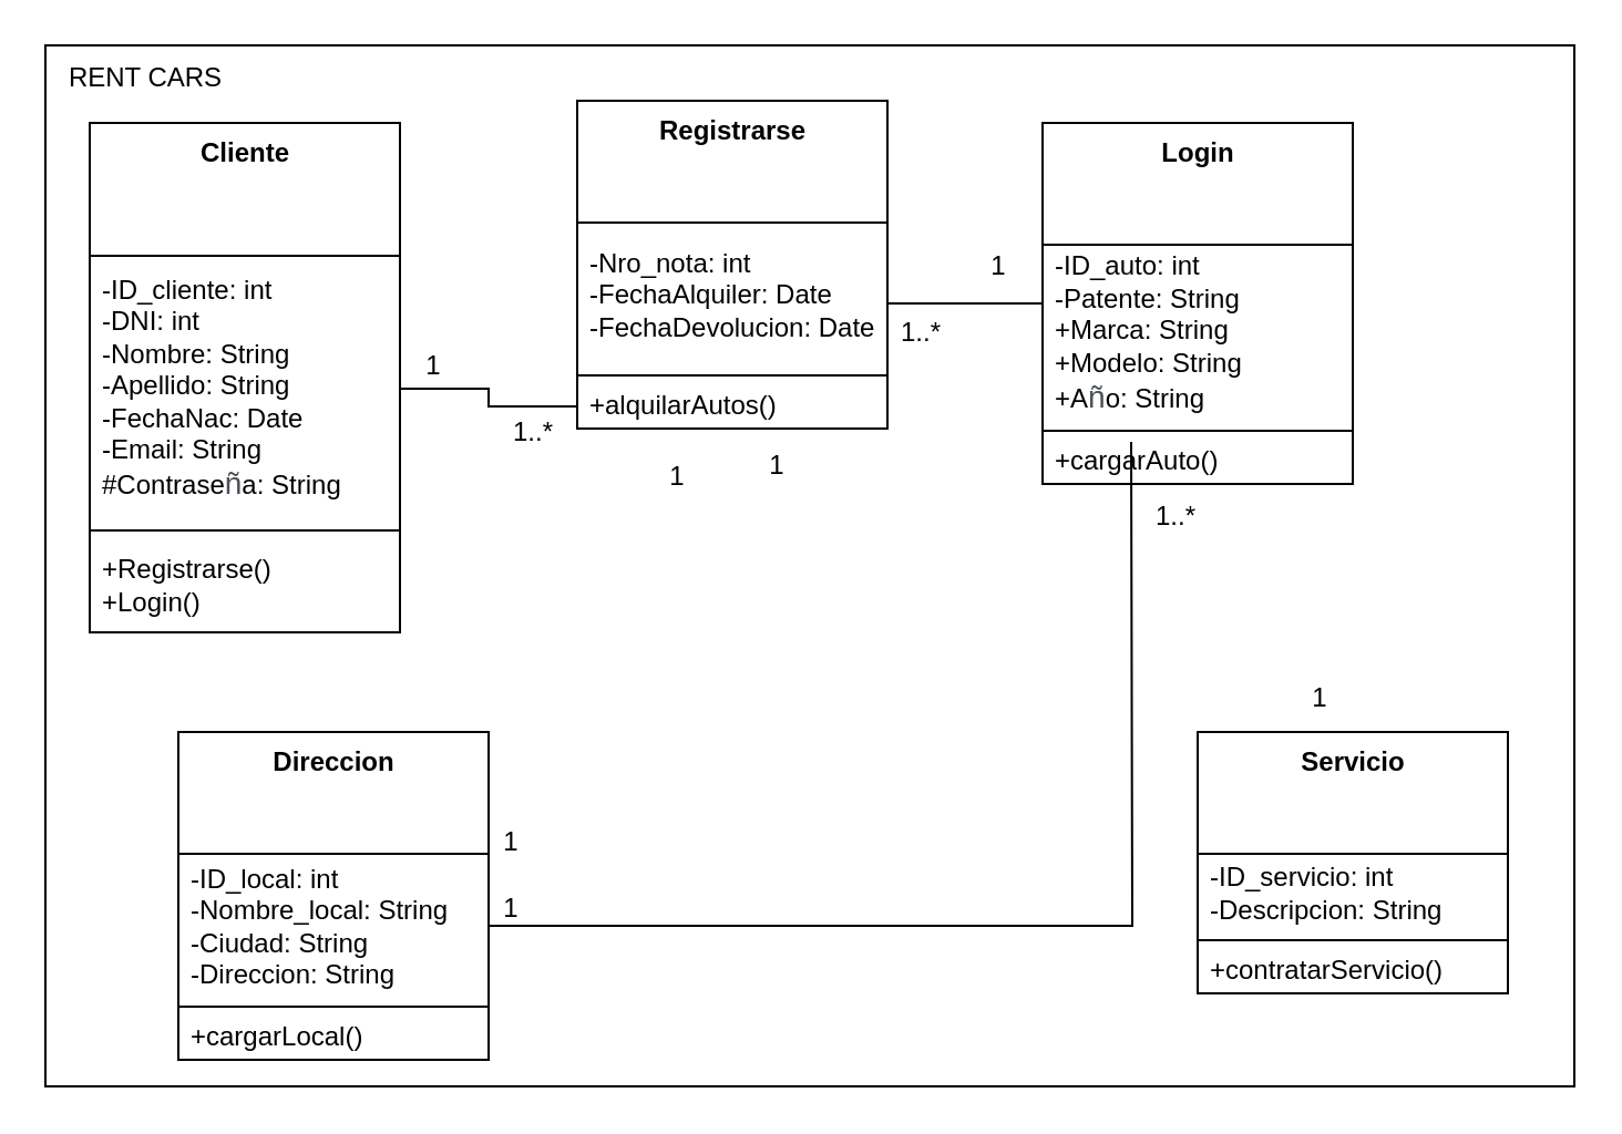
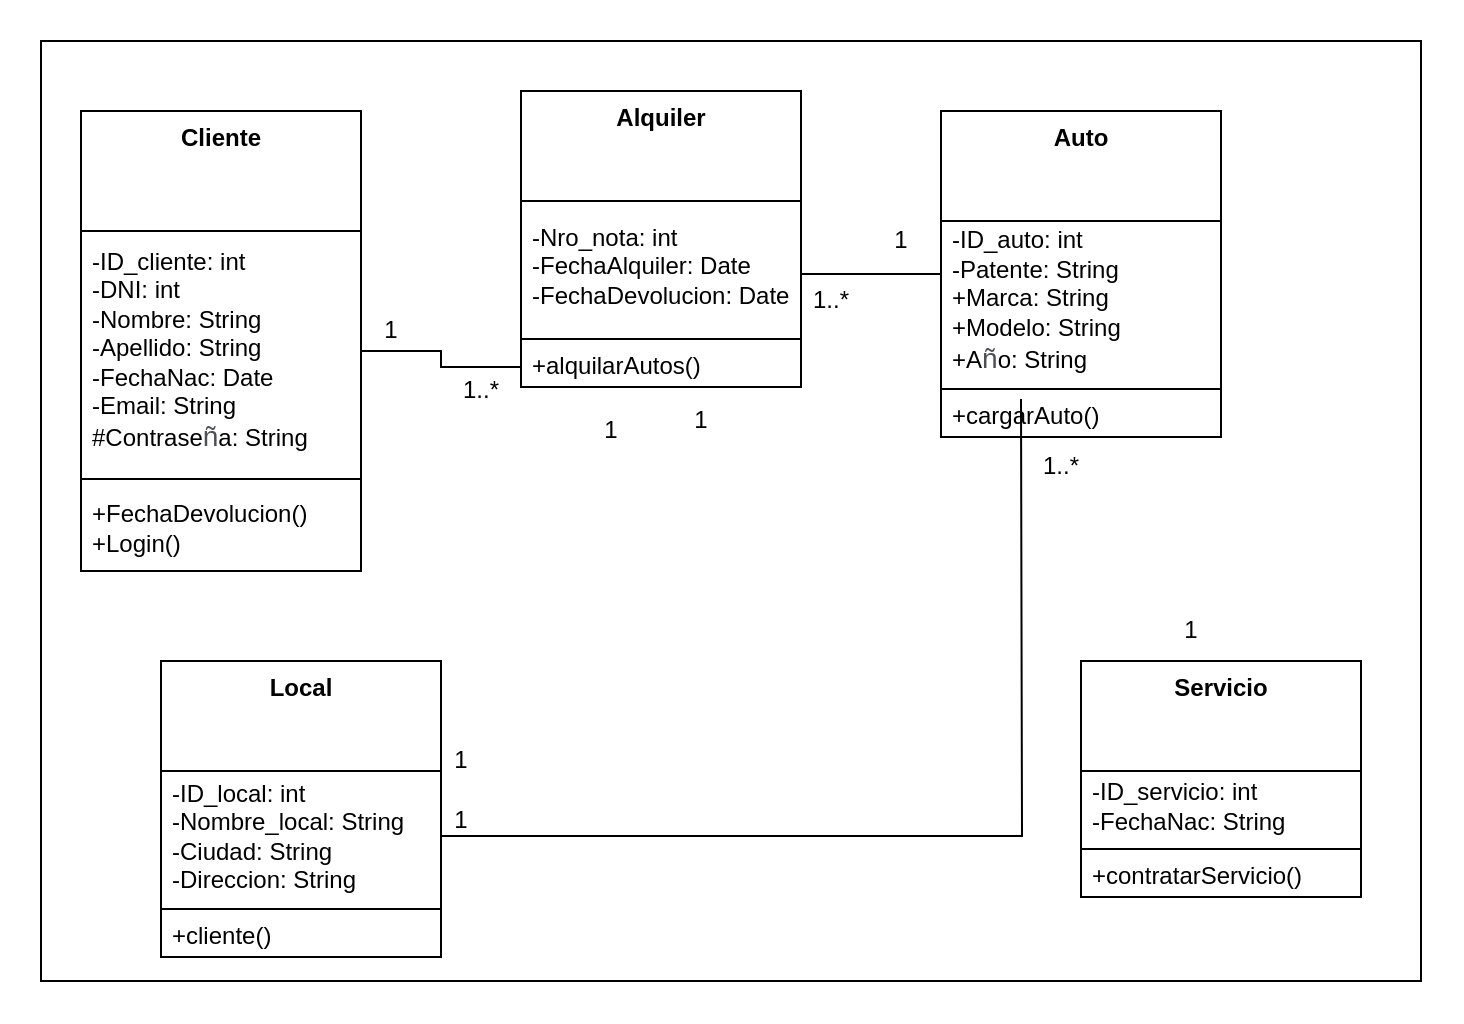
  <mxCell id="0" />
  <mxCell id="1" parent="0" />
  <mxCell id="2" value="&lt;b&gt;Cliente&lt;/b&gt;" style="swimlane;fontStyle=0;align=center;verticalAlign=top;childLayout=stackLayout;horizontal=1;startSize=60;horizontalStack=0;resizeParent=1;resizeParentMax=0;resizeLast=0;collapsible=0;marginBottom=0;html=1;" vertex="1" parent="1"><mxGeometry x="40" y="55" width="140" height="230" as="geometry" /></mxCell>
  <mxCell id="3" value="-ID_cliente: int&lt;br&gt;-DNI: int&lt;br&gt;-Nombre: String&lt;br&gt;-Apellido: String&lt;br&gt;-FechaNac: Date&amp;nbsp;&lt;br&gt;-Email: String&lt;br&gt;#Contrase&lt;span style=&quot;color: rgb(77, 81, 86); font-family: arial, sans-serif; font-size: 14px; background-color: rgb(255, 255, 255);&quot;&gt;ñ&lt;/span&gt;a: String" style="text;html=1;strokeColor=none;fillColor=none;align=left;verticalAlign=middle;spacingLeft=4;spacingRight=4;overflow=hidden;rotatable=0;points=[[0,0.5],[1,0.5]];portConstraint=eastwest;" vertex="1" parent="2"><mxGeometry y="60" width="140" height="120" as="geometry" /></mxCell>
  <mxCell id="4" value="" style="line;strokeWidth=1;fillColor=none;align=left;verticalAlign=middle;spacingTop=-1;spacingLeft=3;spacingRight=3;rotatable=0;labelPosition=right;points=[];portConstraint=eastwest;" vertex="1" parent="2"><mxGeometry y="180" width="140" height="8" as="geometry" /></mxCell>
- <mxCell id="5" value="+Registrarse()&lt;br&gt;+Login()" style="text;html=1;strokeColor=none;fillColor=none;align=left;verticalAlign=middle;spacingLeft=4;spacingRight=4;overflow=hidden;rotatable=0;points=[[0,0.5],[1,0.5]];portConstraint=eastwest;" vertex="1" parent="2"><mxGeometry y="188" width="140" height="42" as="geometry" /></mxCell>
- <mxCell id="6" value="&lt;b&gt;Direccion&lt;/b&gt;" style="swimlane;fontStyle=0;align=center;verticalAlign=top;childLayout=stackLayout;horizontal=1;startSize=55;horizontalStack=0;resizeParent=1;resizeParentMax=0;resizeLast=0;collapsible=0;marginBottom=0;html=1;" vertex="1" parent="1"><mxGeometry x="80" y="330" width="140" height="148" as="geometry" /></mxCell>
+ <mxCell id="5" value="+FechaDevolucion()&lt;br&gt;+Login()" style="text;html=1;strokeColor=none;fillColor=none;align=left;verticalAlign=middle;spacingLeft=4;spacingRight=4;overflow=hidden;rotatable=0;points=[[0,0.5],[1,0.5]];portConstraint=eastwest;" vertex="1" parent="2"><mxGeometry y="188" width="140" height="42" as="geometry" /></mxCell>
+ <mxCell id="6" value="&lt;b&gt;Local&lt;/b&gt;" style="swimlane;fontStyle=0;align=center;verticalAlign=top;childLayout=stackLayout;horizontal=1;startSize=55;horizontalStack=0;resizeParent=1;resizeParentMax=0;resizeLast=0;collapsible=0;marginBottom=0;html=1;" vertex="1" parent="1"><mxGeometry x="80" y="330" width="140" height="148" as="geometry" /></mxCell>
  <mxCell id="7" value="-ID_local: int&lt;br&gt;-Nombre_local: String&lt;br&gt;-Ciudad: String&lt;br&gt;-Direccion: String" style="text;html=1;strokeColor=none;fillColor=none;align=left;verticalAlign=middle;spacingLeft=4;spacingRight=4;overflow=hidden;rotatable=0;points=[[0,0.5],[1,0.5]];portConstraint=eastwest;" vertex="1" parent="6"><mxGeometry y="55" width="140" height="65" as="geometry" /></mxCell>
  <mxCell id="8" value="" style="line;strokeWidth=1;fillColor=none;align=left;verticalAlign=middle;spacingTop=-1;spacingLeft=3;spacingRight=3;rotatable=0;labelPosition=right;points=[];portConstraint=eastwest;" vertex="1" parent="6"><mxGeometry y="120" width="140" height="8" as="geometry" /></mxCell>
- <mxCell id="9" value="+cargarLocal()" style="text;html=1;strokeColor=none;fillColor=none;align=left;verticalAlign=middle;spacingLeft=4;spacingRight=4;overflow=hidden;rotatable=0;points=[[0,0.5],[1,0.5]];portConstraint=eastwest;" vertex="1" parent="6"><mxGeometry y="128" width="140" height="20" as="geometry" /></mxCell>
+ <mxCell id="9" value="+cliente()" style="text;html=1;strokeColor=none;fillColor=none;align=left;verticalAlign=middle;spacingLeft=4;spacingRight=4;overflow=hidden;rotatable=0;points=[[0,0.5],[1,0.5]];portConstraint=eastwest;" vertex="1" parent="6"><mxGeometry y="128" width="140" height="20" as="geometry" /></mxCell>
  <mxCell id="10" value="&lt;b&gt;Servicio&lt;/b&gt;" style="swimlane;fontStyle=0;align=center;verticalAlign=top;childLayout=stackLayout;horizontal=1;startSize=55;horizontalStack=0;resizeParent=1;resizeParentMax=0;resizeLast=0;collapsible=0;marginBottom=0;html=1;" vertex="1" parent="1"><mxGeometry x="540" y="330" width="140" height="118" as="geometry" /></mxCell>
- <mxCell id="11" value="-ID_servicio: int&lt;br&gt;-Descripcion: String" style="text;html=1;strokeColor=none;fillColor=none;align=left;verticalAlign=middle;spacingLeft=4;spacingRight=4;overflow=hidden;rotatable=0;points=[[0,0.5],[1,0.5]];portConstraint=eastwest;" vertex="1" parent="10"><mxGeometry y="55" width="140" height="35" as="geometry" /></mxCell>
+ <mxCell id="11" value="-ID_servicio: int&lt;br&gt;-FechaNac: String" style="text;html=1;strokeColor=none;fillColor=none;align=left;verticalAlign=middle;spacingLeft=4;spacingRight=4;overflow=hidden;rotatable=0;points=[[0,0.5],[1,0.5]];portConstraint=eastwest;" vertex="1" parent="10"><mxGeometry y="55" width="140" height="35" as="geometry" /></mxCell>
  <mxCell id="12" value="" style="line;strokeWidth=1;fillColor=none;align=left;verticalAlign=middle;spacingTop=-1;spacingLeft=3;spacingRight=3;rotatable=0;labelPosition=right;points=[];portConstraint=eastwest;" vertex="1" parent="10"><mxGeometry y="90" width="140" height="8" as="geometry" /></mxCell>
  <mxCell id="13" value="+contratarServicio()" style="text;html=1;strokeColor=none;fillColor=none;align=left;verticalAlign=middle;spacingLeft=4;spacingRight=4;overflow=hidden;rotatable=0;points=[[0,0.5],[1,0.5]];portConstraint=eastwest;" vertex="1" parent="10"><mxGeometry y="98" width="140" height="20" as="geometry" /></mxCell>
  <mxCell id="14" style="edgeStyle=orthogonalEdgeStyle;rounded=0;orthogonalLoop=1;jettySize=auto;html=1;endArrow=none;endFill=0;" edge="1" parent="1" source="15" target="21"><mxGeometry relative="1" as="geometry"><mxPoint x="392.1" y="207.75" as="targetPoint" /><Array as="points"><mxPoint x="392" y="112" /><mxPoint x="392" y="128" /></Array></mxGeometry></mxCell>
- <mxCell id="15" value="&lt;b&gt;Login&lt;/b&gt;" style="swimlane;fontStyle=0;align=center;verticalAlign=top;childLayout=stackLayout;horizontal=1;startSize=55;horizontalStack=0;resizeParent=1;resizeParentMax=0;resizeLast=0;collapsible=0;marginBottom=0;html=1;" vertex="1" parent="1"><mxGeometry x="470" y="55" width="140" height="163" as="geometry" /></mxCell>
+ <mxCell id="15" value="&lt;b&gt;Auto&lt;/b&gt;" style="swimlane;fontStyle=0;align=center;verticalAlign=top;childLayout=stackLayout;horizontal=1;startSize=55;horizontalStack=0;resizeParent=1;resizeParentMax=0;resizeLast=0;collapsible=0;marginBottom=0;html=1;" vertex="1" parent="1"><mxGeometry x="470" y="55" width="140" height="163" as="geometry" /></mxCell>
  <mxCell id="16" value="-ID_auto: int&lt;br&gt;-Patente: String&lt;br&gt;+Marca: String&lt;br&gt;+Modelo: String&lt;br&gt;+A&lt;span style=&quot;color: rgb(77, 81, 86); font-family: arial, sans-serif; font-size: 14px; background-color: rgb(255, 255, 255);&quot;&gt;ñ&lt;/span&gt;o: String" style="text;html=1;strokeColor=none;fillColor=none;align=left;verticalAlign=middle;spacingLeft=4;spacingRight=4;overflow=hidden;rotatable=0;points=[[0,0.5],[1,0.5]];portConstraint=eastwest;" vertex="1" parent="15"><mxGeometry y="55" width="140" height="80" as="geometry" /></mxCell>
  <mxCell id="17" value="" style="line;strokeWidth=1;fillColor=none;align=left;verticalAlign=middle;spacingTop=-1;spacingLeft=3;spacingRight=3;rotatable=0;labelPosition=right;points=[];portConstraint=eastwest;" vertex="1" parent="15"><mxGeometry y="135" width="140" height="8" as="geometry" /></mxCell>
  <mxCell id="18" value="+cargarAuto()" style="text;html=1;strokeColor=none;fillColor=none;align=left;verticalAlign=middle;spacingLeft=4;spacingRight=4;overflow=hidden;rotatable=0;points=[[0,0.5],[1,0.5]];portConstraint=eastwest;" vertex="1" parent="15"><mxGeometry y="143" width="140" height="20" as="geometry" /></mxCell>
  <mxCell id="19" style="edgeStyle=orthogonalEdgeStyle;rounded=0;orthogonalLoop=1;jettySize=auto;html=1;endArrow=none;endFill=0;" edge="1" parent="1" source="3" target="23"><mxGeometry relative="1" as="geometry"><mxPoint x="240" y="175" as="targetPoint" /></mxGeometry></mxCell>
- <mxCell id="20" value="&lt;b&gt;Registrarse&lt;/b&gt;&lt;br&gt;" style="swimlane;fontStyle=0;align=center;verticalAlign=top;childLayout=stackLayout;horizontal=1;startSize=55;horizontalStack=0;resizeParent=1;resizeParentMax=0;resizeLast=0;collapsible=0;marginBottom=0;html=1;fillColor=none;" vertex="1" parent="1"><mxGeometry x="260" y="45" width="140" height="148" as="geometry" /></mxCell>
+ <mxCell id="20" value="&lt;b&gt;Alquiler&lt;/b&gt;&lt;br&gt;" style="swimlane;fontStyle=0;align=center;verticalAlign=top;childLayout=stackLayout;horizontal=1;startSize=55;horizontalStack=0;resizeParent=1;resizeParentMax=0;resizeLast=0;collapsible=0;marginBottom=0;html=1;fillColor=none;" vertex="1" parent="1"><mxGeometry x="260" y="45" width="140" height="148" as="geometry" /></mxCell>
  <mxCell id="21" value="-Nro_nota: int&lt;br&gt;-FechaAlquiler: Date&lt;br&gt;-FechaDevolucion: Date" style="text;html=1;strokeColor=none;fillColor=none;align=left;verticalAlign=middle;spacingLeft=4;spacingRight=4;overflow=hidden;rotatable=0;points=[[0,0.5],[1,0.5]];portConstraint=eastwest;" vertex="1" parent="20"><mxGeometry y="55" width="140" height="65" as="geometry" /></mxCell>
  <mxCell id="22" value="" style="line;strokeWidth=1;fillColor=none;align=left;verticalAlign=middle;spacingTop=-1;spacingLeft=3;spacingRight=3;rotatable=0;labelPosition=right;points=[];portConstraint=eastwest;" vertex="1" parent="20"><mxGeometry y="120" width="140" height="8" as="geometry" /></mxCell>
  <mxCell id="23" value="+alquilarAutos()" style="text;html=1;strokeColor=none;fillColor=none;align=left;verticalAlign=middle;spacingLeft=4;spacingRight=4;overflow=hidden;rotatable=0;points=[[0,0.5],[1,0.5]];portConstraint=eastwest;" vertex="1" parent="20"><mxGeometry y="128" width="140" height="20" as="geometry" /></mxCell>
  <mxCell id="24" value="1" style="text;html=1;align=center;verticalAlign=middle;resizable=0;points=[];autosize=1;strokeColor=none;fillColor=none;" vertex="1" parent="1"><mxGeometry x="180" y="150" width="30" height="30" as="geometry" /></mxCell>
  <mxCell id="25" value="1..*" style="text;html=1;align=center;verticalAlign=middle;resizable=0;points=[];autosize=1;strokeColor=none;fillColor=none;" vertex="1" parent="1"><mxGeometry x="220" y="180" width="40" height="30" as="geometry" /></mxCell>
  <mxCell id="26" value="1" style="text;html=1;align=center;verticalAlign=middle;resizable=0;points=[];autosize=1;strokeColor=none;fillColor=none;" vertex="1" parent="1"><mxGeometry x="335" y="195" width="30" height="30" as="geometry" /></mxCell>
  <mxCell id="27" value="1" style="text;html=1;align=center;verticalAlign=middle;resizable=0;points=[];autosize=1;strokeColor=none;fillColor=none;" vertex="1" parent="1"><mxGeometry x="580" y="300" width="30" height="30" as="geometry" /></mxCell>
  <mxCell id="28" value="1" style="text;html=1;align=center;verticalAlign=middle;resizable=0;points=[];autosize=1;strokeColor=none;fillColor=none;" vertex="1" parent="1"><mxGeometry x="215" y="365" width="30" height="30" as="geometry" /></mxCell>
  <mxCell id="29" value="1" style="text;html=1;align=center;verticalAlign=middle;resizable=0;points=[];autosize=1;strokeColor=none;fillColor=none;" vertex="1" parent="1"><mxGeometry x="290" y="200" width="30" height="30" as="geometry" /></mxCell>
  <mxCell id="30" value="1" style="text;html=1;align=center;verticalAlign=middle;resizable=0;points=[];autosize=1;strokeColor=none;fillColor=none;" vertex="1" parent="1"><mxGeometry x="435" y="105" width="30" height="30" as="geometry" /></mxCell>
  <mxCell id="31" value="1..*" style="text;html=1;align=center;verticalAlign=middle;resizable=0;points=[];autosize=1;strokeColor=none;fillColor=none;" vertex="1" parent="1"><mxGeometry x="395" y="135" width="40" height="30" as="geometry" /></mxCell>
  <mxCell id="32" style="edgeStyle=orthogonalEdgeStyle;rounded=0;orthogonalLoop=1;jettySize=auto;html=1;endArrow=none;endFill=0;" edge="1" parent="1" source="7"><mxGeometry relative="1" as="geometry"><mxPoint x="510" y="199" as="targetPoint" /></mxGeometry></mxCell>
  <mxCell id="33" value="1" style="text;html=1;align=center;verticalAlign=middle;resizable=0;points=[];autosize=1;strokeColor=none;fillColor=none;" vertex="1" parent="1"><mxGeometry x="215" y="395" width="30" height="30" as="geometry" /></mxCell>
  <mxCell id="34" value="1..*" style="text;html=1;align=center;verticalAlign=middle;resizable=0;points=[];autosize=1;strokeColor=none;fillColor=none;" vertex="1" parent="1"><mxGeometry x="510" y="218" width="40" height="30" as="geometry" /></mxCell>
  <mxCell id="35" value="" style="rounded=0;whiteSpace=wrap;html=1;fillColor=none;" vertex="1" parent="1"><mxGeometry x="20" y="20" width="690" height="470" as="geometry" /></mxCell>
- <mxCell id="36" value="RENT CARS" style="text;html=1;align=center;verticalAlign=middle;resizable=0;points=[];autosize=1;strokeColor=none;fillColor=none;" vertex="1" parent="1"><mxGeometry x="20" y="20" width="90" height="30" as="geometry" /></mxCell>
